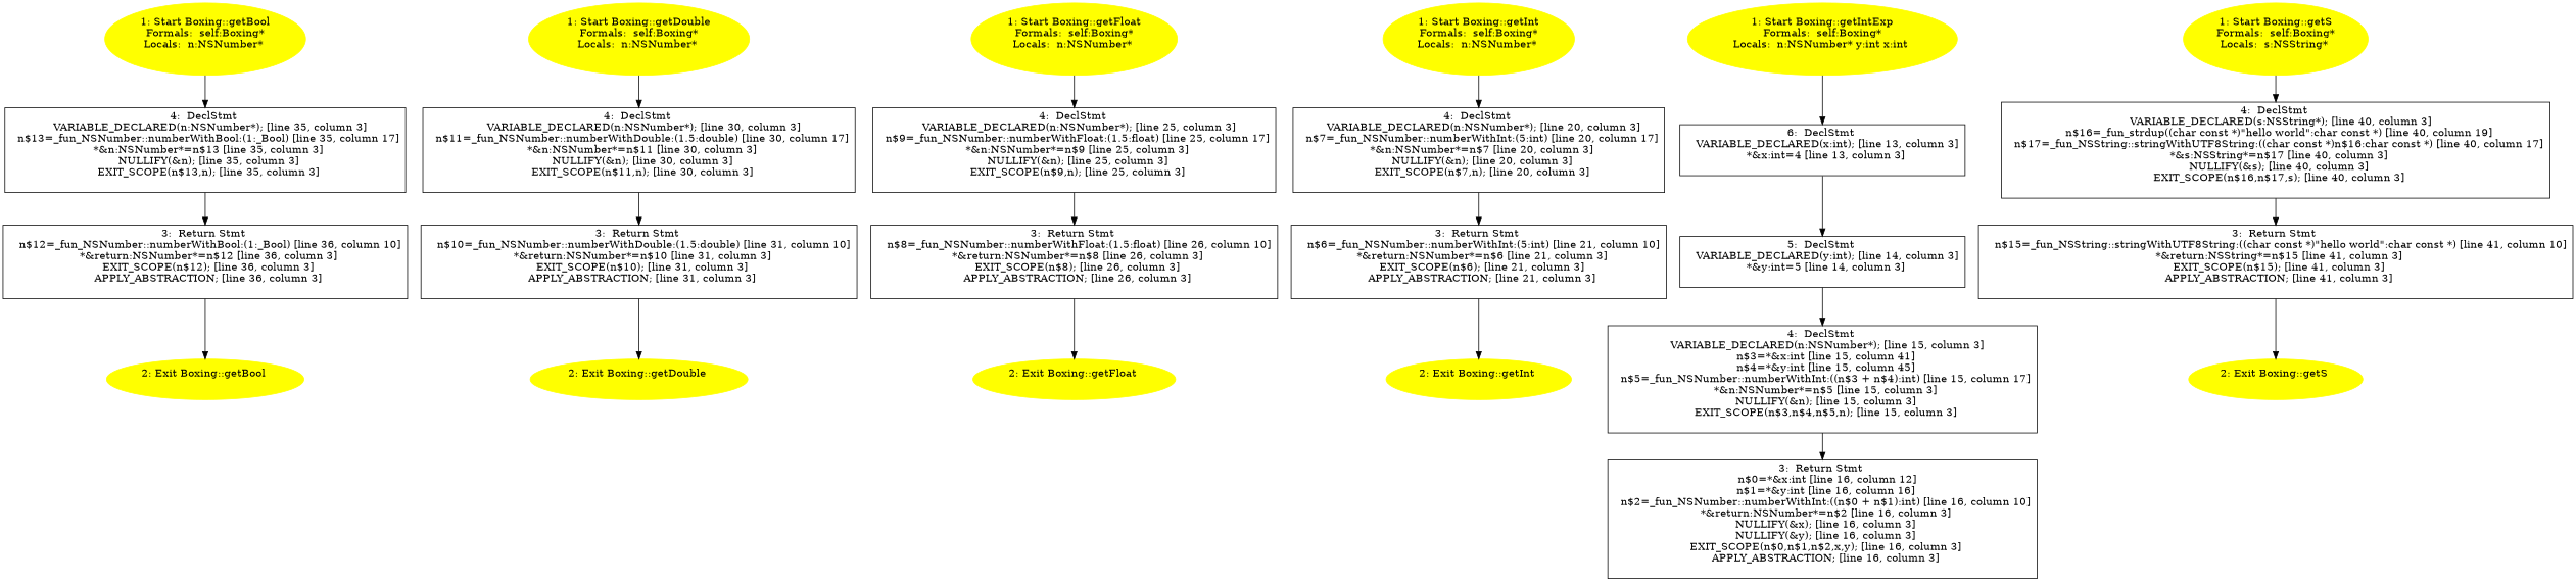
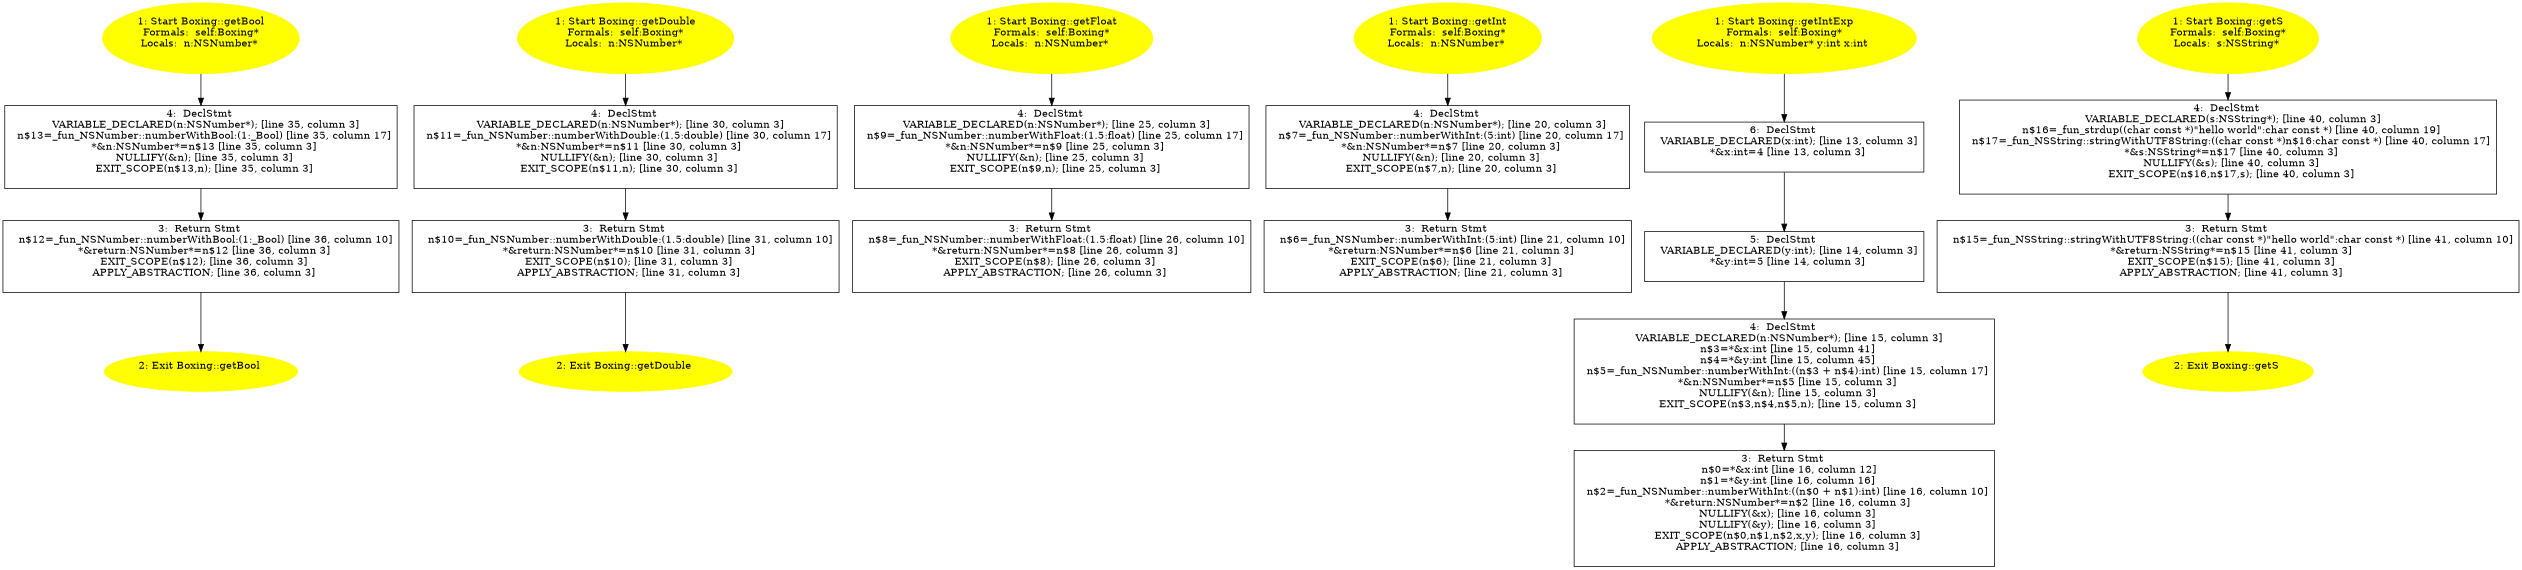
  digraph {
    node [shape=box]
    n1 [color=yellow label="1: Start Boxing::getBool\nFormals:  self:Boxing*\nLocals:  n:NSNumber* \n  " style=filled shape=""]
    n2 [label="4:  DeclStmt \n   VARIABLE_DECLARED(n:NSNumber*); [line 35, column 3]\n  n$13=_fun_NSNumber::numberWithBool:(1:_Bool) [line 35, column 17]\n  *&n:NSNumber*=n$13 [line 35, column 3]\n  NULLIFY(&n); [line 35, column 3]\n  EXIT_SCOPE(n$13,n); [line 35, column 3]\n "]
    n3 [label="3:  Return Stmt \n   n$12=_fun_NSNumber::numberWithBool:(1:_Bool) [line 36, column 10]\n  *&return:NSNumber*=n$12 [line 36, column 3]\n  EXIT_SCOPE(n$12); [line 36, column 3]\n  APPLY_ABSTRACTION; [line 36, column 3]\n "]
    n4 [color=yellow label="2: Exit Boxing::getBool \n  " style=filled shape=""]
    n5 [color=yellow label="1: Start Boxing::getDouble\nFormals:  self:Boxing*\nLocals:  n:NSNumber* \n  " style=filled shape=""]
    n6 [label="4:  DeclStmt \n   VARIABLE_DECLARED(n:NSNumber*); [line 30, column 3]\n  n$11=_fun_NSNumber::numberWithDouble:(1.5:double) [line 30, column 17]\n  *&n:NSNumber*=n$11 [line 30, column 3]\n  NULLIFY(&n); [line 30, column 3]\n  EXIT_SCOPE(n$11,n); [line 30, column 3]\n "]
    n7 [label="3:  Return Stmt \n   n$10=_fun_NSNumber::numberWithDouble:(1.5:double) [line 31, column 10]\n  *&return:NSNumber*=n$10 [line 31, column 3]\n  EXIT_SCOPE(n$10); [line 31, column 3]\n  APPLY_ABSTRACTION; [line 31, column 3]\n "]
    n8 [color=yellow label="2: Exit Boxing::getDouble \n  " style=filled shape=""]
    n9 [color=yellow label="1: Start Boxing::getFloat\nFormals:  self:Boxing*\nLocals:  n:NSNumber* \n  " style=filled shape=""]
    n10 [label="4:  DeclStmt \n   VARIABLE_DECLARED(n:NSNumber*); [line 25, column 3]\n  n$9=_fun_NSNumber::numberWithFloat:(1.5:float) [line 25, column 17]\n  *&n:NSNumber*=n$9 [line 25, column 3]\n  NULLIFY(&n); [line 25, column 3]\n  EXIT_SCOPE(n$9,n); [line 25, column 3]\n "]
    n11 [label="3:  Return Stmt \n   n$8=_fun_NSNumber::numberWithFloat:(1.5:float) [line 26, column 10]\n  *&return:NSNumber*=n$8 [line 26, column 3]\n  EXIT_SCOPE(n$8); [line 26, column 3]\n  APPLY_ABSTRACTION; [line 26, column 3]\n "]
-   n12 [color=yellow label="2: Exit Boxing::getFloat \n  " style=filled shape=""]
    n13 [color=yellow label="1: Start Boxing::getInt\nFormals:  self:Boxing*\nLocals:  n:NSNumber* \n  " style=filled shape=""]
    n14 [label="4:  DeclStmt \n   VARIABLE_DECLARED(n:NSNumber*); [line 20, column 3]\n  n$7=_fun_NSNumber::numberWithInt:(5:int) [line 20, column 17]\n  *&n:NSNumber*=n$7 [line 20, column 3]\n  NULLIFY(&n); [line 20, column 3]\n  EXIT_SCOPE(n$7,n); [line 20, column 3]\n "]
    n15 [label="3:  Return Stmt \n   n$6=_fun_NSNumber::numberWithInt:(5:int) [line 21, column 10]\n  *&return:NSNumber*=n$6 [line 21, column 3]\n  EXIT_SCOPE(n$6); [line 21, column 3]\n  APPLY_ABSTRACTION; [line 21, column 3]\n "]
-   n16 [color=yellow label="2: Exit Boxing::getInt \n  " style=filled shape=""]
    n17 [color=yellow label="1: Start Boxing::getIntExp\nFormals:  self:Boxing*\nLocals:  n:NSNumber* y:int x:int \n  " style=filled shape=""]
    n18 [label="6:  DeclStmt \n   VARIABLE_DECLARED(x:int); [line 13, column 3]\n  *&x:int=4 [line 13, column 3]\n "]
    n19 [label="5:  DeclStmt \n   VARIABLE_DECLARED(y:int); [line 14, column 3]\n  *&y:int=5 [line 14, column 3]\n "]
    n20 [label="4:  DeclStmt \n   VARIABLE_DECLARED(n:NSNumber*); [line 15, column 3]\n  n$3=*&x:int [line 15, column 41]\n  n$4=*&y:int [line 15, column 45]\n  n$5=_fun_NSNumber::numberWithInt:((n$3 + n$4):int) [line 15, column 17]\n  *&n:NSNumber*=n$5 [line 15, column 3]\n  NULLIFY(&n); [line 15, column 3]\n  EXIT_SCOPE(n$3,n$4,n$5,n); [line 15, column 3]\n "]
    n21 [label="3:  Return Stmt \n   n$0=*&x:int [line 16, column 12]\n  n$1=*&y:int [line 16, column 16]\n  n$2=_fun_NSNumber::numberWithInt:((n$0 + n$1):int) [line 16, column 10]\n  *&return:NSNumber*=n$2 [line 16, column 3]\n  NULLIFY(&x); [line 16, column 3]\n  NULLIFY(&y); [line 16, column 3]\n  EXIT_SCOPE(n$0,n$1,n$2,x,y); [line 16, column 3]\n  APPLY_ABSTRACTION; [line 16, column 3]\n "]
    n22 [color=yellow label="1: Start Boxing::getS\nFormals:  self:Boxing*\nLocals:  s:NSString* \n  " style=filled shape=""]
    n23 [label="4:  DeclStmt \n   VARIABLE_DECLARED(s:NSString*); [line 40, column 3]\n  n$16=_fun_strdup((char const *)\"hello world\":char const *) [line 40, column 19]\n  n$17=_fun_NSString::stringWithUTF8String:((char const *)n$16:char const *) [line 40, column 17]\n  *&s:NSString*=n$17 [line 40, column 3]\n  NULLIFY(&s); [line 40, column 3]\n  EXIT_SCOPE(n$16,n$17,s); [line 40, column 3]\n "]
    n24 [label="3:  Return Stmt \n   n$15=_fun_NSString::stringWithUTF8String:((char const *)\"hello world\":char const *) [line 41, column 10]\n  *&return:NSString*=n$15 [line 41, column 3]\n  EXIT_SCOPE(n$15); [line 41, column 3]\n  APPLY_ABSTRACTION; [line 41, column 3]\n "]
    n25 [color=yellow label="2: Exit Boxing::getS \n  " style=filled shape=""]
    n1 -> n2
    n2 -> n3
    n3 -> n4
    n5 -> n6
    n6 -> n7
    n7 -> n8
    n9 -> n10
    n10 -> n11
-   n11 -> n12
    n13 -> n14
    n14 -> n15
-   n15 -> n16
    n17 -> n18
    n18 -> n19
    n19 -> n20
    n20 -> n21
    n22 -> n23
    n23 -> n24
    n24 -> n25
  }
